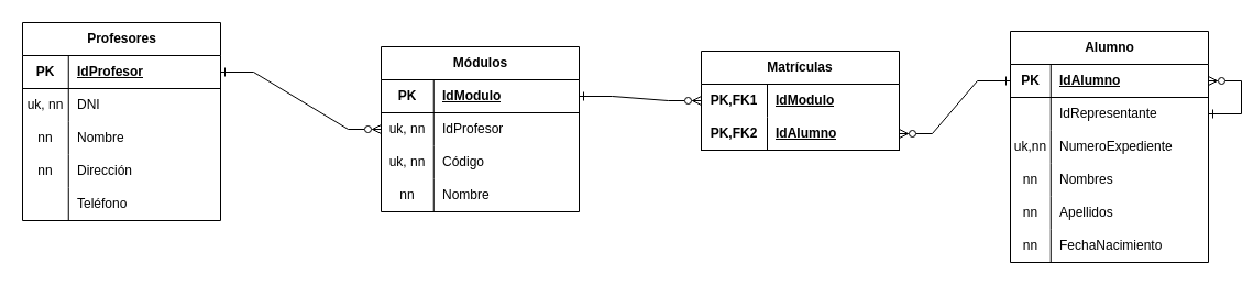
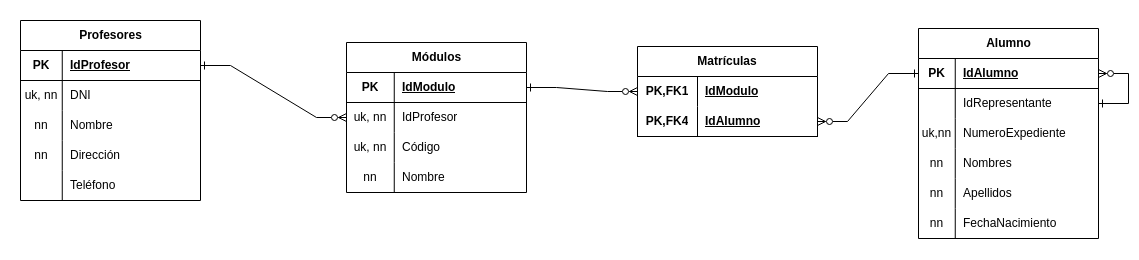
  <mxCell id="0" />
  <mxCell id="1" parent="0" />
  <mxCell id="2" value="Profesores" style="shape=table;startSize=30;container=1;collapsible=1;childLayout=tableLayout;fixedRows=1;rowLines=0;fontStyle=1;align=center;resizeLast=1;html=1;" parent="1" vertex="1"><mxGeometry x="20" y="20" width="180" height="180" as="geometry" /></mxCell>
  <mxCell id="3" value="" style="shape=tableRow;horizontal=0;startSize=0;swimlaneHead=0;swimlaneBody=0;fillColor=none;collapsible=0;dropTarget=0;points=[[0,0.5],[1,0.5]];portConstraint=eastwest;top=0;left=0;right=0;bottom=1;" parent="2" vertex="1"><mxGeometry y="30" width="180" height="30" as="geometry" /></mxCell>
  <mxCell id="4" value="PK" style="shape=partialRectangle;connectable=0;fillColor=none;top=0;left=0;bottom=0;right=0;fontStyle=1;overflow=hidden;whiteSpace=wrap;html=1;" parent="3" vertex="1"><mxGeometry width="41.75" height="30" as="geometry"><mxRectangle width="41.75" height="30" as="alternateBounds" /></mxGeometry></mxCell>
  <mxCell id="5" value="IdProfesor" style="shape=partialRectangle;connectable=0;fillColor=none;top=0;left=0;bottom=0;right=0;align=left;spacingLeft=6;fontStyle=5;overflow=hidden;whiteSpace=wrap;html=1;" parent="3" vertex="1"><mxGeometry x="41.75" width="138.25" height="30" as="geometry"><mxRectangle width="138.25" height="30" as="alternateBounds" /></mxGeometry></mxCell>
  <mxCell id="6" value="" style="shape=tableRow;horizontal=0;startSize=0;swimlaneHead=0;swimlaneBody=0;fillColor=none;collapsible=0;dropTarget=0;points=[[0,0.5],[1,0.5]];portConstraint=eastwest;top=0;left=0;right=0;bottom=0;" parent="2" vertex="1"><mxGeometry y="60" width="180" height="30" as="geometry" /></mxCell>
  <mxCell id="7" value="uk, nn" style="shape=partialRectangle;connectable=0;fillColor=none;top=0;left=0;bottom=0;right=0;editable=1;overflow=hidden;whiteSpace=wrap;html=1;" parent="6" vertex="1"><mxGeometry width="41.75" height="30" as="geometry"><mxRectangle width="41.75" height="30" as="alternateBounds" /></mxGeometry></mxCell>
  <mxCell id="8" value="DNI" style="shape=partialRectangle;connectable=0;fillColor=none;top=0;left=0;bottom=0;right=0;align=left;spacingLeft=6;overflow=hidden;whiteSpace=wrap;html=1;" parent="6" vertex="1"><mxGeometry x="41.75" width="138.25" height="30" as="geometry"><mxRectangle width="138.25" height="30" as="alternateBounds" /></mxGeometry></mxCell>
  <mxCell id="9" value="" style="shape=tableRow;horizontal=0;startSize=0;swimlaneHead=0;swimlaneBody=0;fillColor=none;collapsible=0;dropTarget=0;points=[[0,0.5],[1,0.5]];portConstraint=eastwest;top=0;left=0;right=0;bottom=0;" parent="2" vertex="1"><mxGeometry y="90" width="180" height="30" as="geometry" /></mxCell>
  <mxCell id="10" value="nn" style="shape=partialRectangle;connectable=0;fillColor=none;top=0;left=0;bottom=0;right=0;editable=1;overflow=hidden;whiteSpace=wrap;html=1;" parent="9" vertex="1"><mxGeometry width="41.75" height="30" as="geometry"><mxRectangle width="41.75" height="30" as="alternateBounds" /></mxGeometry></mxCell>
  <mxCell id="11" value="Nombre" style="shape=partialRectangle;connectable=0;fillColor=none;top=0;left=0;bottom=0;right=0;align=left;spacingLeft=6;overflow=hidden;whiteSpace=wrap;html=1;" parent="9" vertex="1"><mxGeometry x="41.75" width="138.25" height="30" as="geometry"><mxRectangle width="138.25" height="30" as="alternateBounds" /></mxGeometry></mxCell>
  <mxCell id="12" value="" style="shape=tableRow;horizontal=0;startSize=0;swimlaneHead=0;swimlaneBody=0;fillColor=none;collapsible=0;dropTarget=0;points=[[0,0.5],[1,0.5]];portConstraint=eastwest;top=0;left=0;right=0;bottom=0;" parent="2" vertex="1"><mxGeometry y="120" width="180" height="30" as="geometry" /></mxCell>
  <mxCell id="13" value="nn" style="shape=partialRectangle;connectable=0;fillColor=none;top=0;left=0;bottom=0;right=0;editable=1;overflow=hidden;whiteSpace=wrap;html=1;" parent="12" vertex="1"><mxGeometry width="41.75" height="30" as="geometry"><mxRectangle width="41.75" height="30" as="alternateBounds" /></mxGeometry></mxCell>
  <mxCell id="14" value="Dirección" style="shape=partialRectangle;connectable=0;fillColor=none;top=0;left=0;bottom=0;right=0;align=left;spacingLeft=6;overflow=hidden;whiteSpace=wrap;html=1;" parent="12" vertex="1"><mxGeometry x="41.75" width="138.25" height="30" as="geometry"><mxRectangle width="138.25" height="30" as="alternateBounds" /></mxGeometry></mxCell>
  <mxCell id="15" value="" style="shape=tableRow;horizontal=0;startSize=0;swimlaneHead=0;swimlaneBody=0;fillColor=none;collapsible=0;dropTarget=0;points=[[0,0.5],[1,0.5]];portConstraint=eastwest;top=0;left=0;right=0;bottom=0;" parent="2" vertex="1"><mxGeometry y="150" width="180" height="30" as="geometry" /></mxCell>
  <mxCell id="16" value="" style="shape=partialRectangle;connectable=0;fillColor=none;top=0;left=0;bottom=0;right=0;editable=1;overflow=hidden;whiteSpace=wrap;html=1;" parent="15" vertex="1"><mxGeometry width="41.75" height="30" as="geometry"><mxRectangle width="41.75" height="30" as="alternateBounds" /></mxGeometry></mxCell>
  <mxCell id="17" value="Teléfono" style="shape=partialRectangle;connectable=0;fillColor=none;top=0;left=0;bottom=0;right=0;align=left;spacingLeft=6;overflow=hidden;whiteSpace=wrap;html=1;" parent="15" vertex="1"><mxGeometry x="41.75" width="138.25" height="30" as="geometry"><mxRectangle width="138.25" height="30" as="alternateBounds" /></mxGeometry></mxCell>
  <mxCell id="18" value="Módulos" style="shape=table;startSize=30;container=1;collapsible=1;childLayout=tableLayout;fixedRows=1;rowLines=0;fontStyle=1;align=center;resizeLast=1;html=1;" parent="1" vertex="1"><mxGeometry x="346" y="42" width="180" height="150" as="geometry" /></mxCell>
  <mxCell id="19" value="" style="shape=tableRow;horizontal=0;startSize=0;swimlaneHead=0;swimlaneBody=0;fillColor=none;collapsible=0;dropTarget=0;points=[[0,0.5],[1,0.5]];portConstraint=eastwest;top=0;left=0;right=0;bottom=1;" parent="18" vertex="1"><mxGeometry y="30" width="180" height="30" as="geometry" /></mxCell>
  <mxCell id="20" value="PK" style="shape=partialRectangle;connectable=0;fillColor=none;top=0;left=0;bottom=0;right=0;fontStyle=1;overflow=hidden;whiteSpace=wrap;html=1;" parent="19" vertex="1"><mxGeometry width="47.75" height="30" as="geometry"><mxRectangle width="47.75" height="30" as="alternateBounds" /></mxGeometry></mxCell>
  <mxCell id="21" value="IdModulo" style="shape=partialRectangle;connectable=0;fillColor=none;top=0;left=0;bottom=0;right=0;align=left;spacingLeft=6;fontStyle=5;overflow=hidden;whiteSpace=wrap;html=1;" parent="19" vertex="1"><mxGeometry x="47.75" width="132.25" height="30" as="geometry"><mxRectangle width="132.25" height="30" as="alternateBounds" /></mxGeometry></mxCell>
  <mxCell id="22" value="" style="shape=tableRow;horizontal=0;startSize=0;swimlaneHead=0;swimlaneBody=0;fillColor=none;collapsible=0;dropTarget=0;points=[[0,0.5],[1,0.5]];portConstraint=eastwest;top=0;left=0;right=0;bottom=0;" parent="18" vertex="1"><mxGeometry y="60" width="180" height="30" as="geometry" /></mxCell>
  <mxCell id="23" value="uk, nn" style="shape=partialRectangle;connectable=0;fillColor=none;top=0;left=0;bottom=0;right=0;editable=1;overflow=hidden;whiteSpace=wrap;html=1;" parent="22" vertex="1"><mxGeometry width="47.75" height="30" as="geometry"><mxRectangle width="47.75" height="30" as="alternateBounds" /></mxGeometry></mxCell>
  <mxCell id="24" value="IdProfesor" style="shape=partialRectangle;connectable=0;fillColor=none;top=0;left=0;bottom=0;right=0;align=left;spacingLeft=6;overflow=hidden;whiteSpace=wrap;html=1;" parent="22" vertex="1"><mxGeometry x="47.75" width="132.25" height="30" as="geometry"><mxRectangle width="132.25" height="30" as="alternateBounds" /></mxGeometry></mxCell>
  <mxCell id="25" value="" style="shape=tableRow;horizontal=0;startSize=0;swimlaneHead=0;swimlaneBody=0;fillColor=none;collapsible=0;dropTarget=0;points=[[0,0.5],[1,0.5]];portConstraint=eastwest;top=0;left=0;right=0;bottom=0;" parent="18" vertex="1"><mxGeometry y="90" width="180" height="30" as="geometry" /></mxCell>
  <mxCell id="26" value="uk, nn" style="shape=partialRectangle;connectable=0;fillColor=none;top=0;left=0;bottom=0;right=0;editable=1;overflow=hidden;whiteSpace=wrap;html=1;" parent="25" vertex="1"><mxGeometry width="47.75" height="30" as="geometry"><mxRectangle width="47.75" height="30" as="alternateBounds" /></mxGeometry></mxCell>
  <mxCell id="27" value="Código" style="shape=partialRectangle;connectable=0;fillColor=none;top=0;left=0;bottom=0;right=0;align=left;spacingLeft=6;overflow=hidden;whiteSpace=wrap;html=1;" parent="25" vertex="1"><mxGeometry x="47.75" width="132.25" height="30" as="geometry"><mxRectangle width="132.25" height="30" as="alternateBounds" /></mxGeometry></mxCell>
  <mxCell id="28" value="" style="shape=tableRow;horizontal=0;startSize=0;swimlaneHead=0;swimlaneBody=0;fillColor=none;collapsible=0;dropTarget=0;points=[[0,0.5],[1,0.5]];portConstraint=eastwest;top=0;left=0;right=0;bottom=0;" parent="18" vertex="1"><mxGeometry y="120" width="180" height="30" as="geometry" /></mxCell>
  <mxCell id="29" value="nn" style="shape=partialRectangle;connectable=0;fillColor=none;top=0;left=0;bottom=0;right=0;editable=1;overflow=hidden;whiteSpace=wrap;html=1;" parent="28" vertex="1"><mxGeometry width="47.75" height="30" as="geometry"><mxRectangle width="47.75" height="30" as="alternateBounds" /></mxGeometry></mxCell>
  <mxCell id="30" value="Nombre" style="shape=partialRectangle;connectable=0;fillColor=none;top=0;left=0;bottom=0;right=0;align=left;spacingLeft=6;overflow=hidden;whiteSpace=wrap;html=1;" parent="28" vertex="1"><mxGeometry x="47.75" width="132.25" height="30" as="geometry"><mxRectangle width="132.25" height="30" as="alternateBounds" /></mxGeometry></mxCell>
  <mxCell id="31" value="Matrículas" style="shape=table;startSize=30;container=1;collapsible=1;childLayout=tableLayout;fixedRows=1;rowLines=0;fontStyle=1;align=center;resizeLast=1;html=1;whiteSpace=wrap;" parent="1" vertex="1"><mxGeometry x="637" y="46" width="180" height="90" as="geometry" /></mxCell>
  <mxCell id="32" value="" style="shape=tableRow;horizontal=0;startSize=0;swimlaneHead=0;swimlaneBody=0;fillColor=none;collapsible=0;dropTarget=0;points=[[0,0.5],[1,0.5]];portConstraint=eastwest;top=0;left=0;right=0;bottom=0;html=1;" parent="31" vertex="1"><mxGeometry y="30" width="180" height="30" as="geometry" /></mxCell>
  <mxCell id="33" value="PK,FK1" style="shape=partialRectangle;connectable=0;fillColor=none;top=0;left=0;bottom=0;right=0;fontStyle=1;overflow=hidden;html=1;whiteSpace=wrap;" parent="32" vertex="1"><mxGeometry width="60" height="30" as="geometry"><mxRectangle width="60" height="30" as="alternateBounds" /></mxGeometry></mxCell>
  <mxCell id="34" value="IdModulo" style="shape=partialRectangle;connectable=0;fillColor=none;top=0;left=0;bottom=0;right=0;align=left;spacingLeft=6;fontStyle=5;overflow=hidden;html=1;whiteSpace=wrap;" parent="32" vertex="1"><mxGeometry x="60" width="120" height="30" as="geometry"><mxRectangle width="120" height="30" as="alternateBounds" /></mxGeometry></mxCell>
  <mxCell id="35" value="" style="shape=tableRow;horizontal=0;startSize=0;swimlaneHead=0;swimlaneBody=0;fillColor=none;collapsible=0;dropTarget=0;points=[[0,0.5],[1,0.5]];portConstraint=eastwest;top=0;left=0;right=0;bottom=1;html=1;" parent="31" vertex="1"><mxGeometry y="60" width="180" height="30" as="geometry" /></mxCell>
- <mxCell id="36" value="PK,FK2" style="shape=partialRectangle;connectable=0;fillColor=none;top=0;left=0;bottom=0;right=0;fontStyle=1;overflow=hidden;html=1;whiteSpace=wrap;" parent="35" vertex="1"><mxGeometry width="60" height="30" as="geometry"><mxRectangle width="60" height="30" as="alternateBounds" /></mxGeometry></mxCell>
+ <mxCell id="36" value="PK,FK4" style="shape=partialRectangle;connectable=0;fillColor=none;top=0;left=0;bottom=0;right=0;fontStyle=1;overflow=hidden;html=1;whiteSpace=wrap;" parent="35" vertex="1"><mxGeometry width="60" height="30" as="geometry"><mxRectangle width="60" height="30" as="alternateBounds" /></mxGeometry></mxCell>
  <mxCell id="37" value="IdAlumno" style="shape=partialRectangle;connectable=0;fillColor=none;top=0;left=0;bottom=0;right=0;align=left;spacingLeft=6;fontStyle=5;overflow=hidden;html=1;whiteSpace=wrap;" parent="35" vertex="1"><mxGeometry x="60" width="120" height="30" as="geometry"><mxRectangle width="120" height="30" as="alternateBounds" /></mxGeometry></mxCell>
  <mxCell id="38" value="Alumno" style="shape=table;startSize=30;container=1;collapsible=1;childLayout=tableLayout;fixedRows=1;rowLines=0;fontStyle=1;align=center;resizeLast=1;html=1;" parent="1" vertex="1"><mxGeometry x="918" y="28" width="180" height="210" as="geometry" /></mxCell>
  <mxCell id="39" value="" style="shape=tableRow;horizontal=0;startSize=0;swimlaneHead=0;swimlaneBody=0;fillColor=none;collapsible=0;dropTarget=0;points=[[0,0.5],[1,0.5]];portConstraint=eastwest;top=0;left=0;right=0;bottom=1;" parent="38" vertex="1"><mxGeometry y="30" width="180" height="30" as="geometry" /></mxCell>
  <mxCell id="40" value="PK" style="shape=partialRectangle;connectable=0;fillColor=none;top=0;left=0;bottom=0;right=0;fontStyle=1;overflow=hidden;whiteSpace=wrap;html=1;" parent="39" vertex="1"><mxGeometry width="36.75" height="30" as="geometry"><mxRectangle width="36.75" height="30" as="alternateBounds" /></mxGeometry></mxCell>
  <mxCell id="41" value="IdAlumno" style="shape=partialRectangle;connectable=0;fillColor=none;top=0;left=0;bottom=0;right=0;align=left;spacingLeft=6;fontStyle=5;overflow=hidden;whiteSpace=wrap;html=1;" parent="39" vertex="1"><mxGeometry x="36.75" width="143.25" height="30" as="geometry"><mxRectangle width="143.25" height="30" as="alternateBounds" /></mxGeometry></mxCell>
  <mxCell id="42" value="" style="shape=tableRow;horizontal=0;startSize=0;swimlaneHead=0;swimlaneBody=0;fillColor=none;collapsible=0;dropTarget=0;points=[[0,0.5],[1,0.5]];portConstraint=eastwest;top=0;left=0;right=0;bottom=0;" parent="38" vertex="1"><mxGeometry y="60" width="180" height="30" as="geometry" /></mxCell>
  <mxCell id="43" value="" style="shape=partialRectangle;connectable=0;fillColor=none;top=0;left=0;bottom=0;right=0;editable=1;overflow=hidden;whiteSpace=wrap;html=1;" parent="42" vertex="1"><mxGeometry width="36.75" height="30" as="geometry"><mxRectangle width="36.75" height="30" as="alternateBounds" /></mxGeometry></mxCell>
  <mxCell id="44" value="IdRepresentante" style="shape=partialRectangle;connectable=0;fillColor=none;top=0;left=0;bottom=0;right=0;align=left;spacingLeft=6;overflow=hidden;whiteSpace=wrap;html=1;" parent="42" vertex="1"><mxGeometry x="36.75" width="143.25" height="30" as="geometry"><mxRectangle width="143.25" height="30" as="alternateBounds" /></mxGeometry></mxCell>
  <mxCell id="45" value="" style="shape=tableRow;horizontal=0;startSize=0;swimlaneHead=0;swimlaneBody=0;fillColor=none;collapsible=0;dropTarget=0;points=[[0,0.5],[1,0.5]];portConstraint=eastwest;top=0;left=0;right=0;bottom=0;" vertex="1" parent="38"><mxGeometry y="90" width="180" height="30" as="geometry" /></mxCell>
  <mxCell id="46" value="uk,nn" style="shape=partialRectangle;connectable=0;fillColor=none;top=0;left=0;bottom=0;right=0;editable=1;overflow=hidden;whiteSpace=wrap;html=1;" vertex="1" parent="45"><mxGeometry width="36.75" height="30" as="geometry"><mxRectangle width="36.75" height="30" as="alternateBounds" /></mxGeometry></mxCell>
  <mxCell id="47" value="NumeroExpediente" style="shape=partialRectangle;connectable=0;fillColor=none;top=0;left=0;bottom=0;right=0;align=left;spacingLeft=6;overflow=hidden;whiteSpace=wrap;html=1;" vertex="1" parent="45"><mxGeometry x="36.75" width="143.25" height="30" as="geometry"><mxRectangle width="143.25" height="30" as="alternateBounds" /></mxGeometry></mxCell>
  <mxCell id="48" value="" style="shape=tableRow;horizontal=0;startSize=0;swimlaneHead=0;swimlaneBody=0;fillColor=none;collapsible=0;dropTarget=0;points=[[0,0.5],[1,0.5]];portConstraint=eastwest;top=0;left=0;right=0;bottom=0;" parent="38" vertex="1"><mxGeometry y="120" width="180" height="30" as="geometry" /></mxCell>
  <mxCell id="49" value="nn" style="shape=partialRectangle;connectable=0;fillColor=none;top=0;left=0;bottom=0;right=0;editable=1;overflow=hidden;whiteSpace=wrap;html=1;" parent="48" vertex="1"><mxGeometry width="36.75" height="30" as="geometry"><mxRectangle width="36.75" height="30" as="alternateBounds" /></mxGeometry></mxCell>
  <mxCell id="50" value="Nombres" style="shape=partialRectangle;connectable=0;fillColor=none;top=0;left=0;bottom=0;right=0;align=left;spacingLeft=6;overflow=hidden;whiteSpace=wrap;html=1;" parent="48" vertex="1"><mxGeometry x="36.75" width="143.25" height="30" as="geometry"><mxRectangle width="143.25" height="30" as="alternateBounds" /></mxGeometry></mxCell>
  <mxCell id="51" value="" style="shape=tableRow;horizontal=0;startSize=0;swimlaneHead=0;swimlaneBody=0;fillColor=none;collapsible=0;dropTarget=0;points=[[0,0.5],[1,0.5]];portConstraint=eastwest;top=0;left=0;right=0;bottom=0;" parent="38" vertex="1"><mxGeometry y="150" width="180" height="30" as="geometry" /></mxCell>
  <mxCell id="52" value="nn" style="shape=partialRectangle;connectable=0;fillColor=none;top=0;left=0;bottom=0;right=0;editable=1;overflow=hidden;whiteSpace=wrap;html=1;" parent="51" vertex="1"><mxGeometry width="36.75" height="30" as="geometry"><mxRectangle width="36.75" height="30" as="alternateBounds" /></mxGeometry></mxCell>
  <mxCell id="53" value="Apellidos" style="shape=partialRectangle;connectable=0;fillColor=none;top=0;left=0;bottom=0;right=0;align=left;spacingLeft=6;overflow=hidden;whiteSpace=wrap;html=1;" parent="51" vertex="1"><mxGeometry x="36.75" width="143.25" height="30" as="geometry"><mxRectangle width="143.25" height="30" as="alternateBounds" /></mxGeometry></mxCell>
  <mxCell id="54" value="" style="shape=tableRow;horizontal=0;startSize=0;swimlaneHead=0;swimlaneBody=0;fillColor=none;collapsible=0;dropTarget=0;points=[[0,0.5],[1,0.5]];portConstraint=eastwest;top=0;left=0;right=0;bottom=0;" parent="38" vertex="1"><mxGeometry y="180" width="180" height="30" as="geometry" /></mxCell>
  <mxCell id="55" value="nn" style="shape=partialRectangle;connectable=0;fillColor=none;top=0;left=0;bottom=0;right=0;editable=1;overflow=hidden;whiteSpace=wrap;html=1;" parent="54" vertex="1"><mxGeometry width="36.75" height="30" as="geometry"><mxRectangle width="36.75" height="30" as="alternateBounds" /></mxGeometry></mxCell>
  <mxCell id="56" value="FechaNacimiento" style="shape=partialRectangle;connectable=0;fillColor=none;top=0;left=0;bottom=0;right=0;align=left;spacingLeft=6;overflow=hidden;whiteSpace=wrap;html=1;" parent="54" vertex="1"><mxGeometry x="36.75" width="143.25" height="30" as="geometry"><mxRectangle width="143.25" height="30" as="alternateBounds" /></mxGeometry></mxCell>
  <mxCell id="57" value="" style="edgeStyle=entityRelationEdgeStyle;fontSize=12;html=1;endArrow=ERzeroToMany;endFill=0;rounded=0;startArrow=ERone;startFill=0;" edge="1" parent="38" source="42" target="39"><mxGeometry width="100" height="100" relative="1" as="geometry"><mxPoint x="-262" y="382" as="sourcePoint" /><mxPoint x="-162" y="282" as="targetPoint" /></mxGeometry></mxCell>
  <mxCell id="58" value="" style="edgeStyle=entityRelationEdgeStyle;fontSize=12;html=1;endArrow=ERone;startArrow=ERzeroToMany;rounded=0;startFill=0;endFill=0;" edge="1" parent="1" source="22" target="3"><mxGeometry width="100" height="100" relative="1" as="geometry"><mxPoint x="-133" y="241" as="sourcePoint" /><mxPoint x="-33" y="141" as="targetPoint" /></mxGeometry></mxCell>
  <mxCell id="59" value="" style="edgeStyle=entityRelationEdgeStyle;fontSize=12;html=1;endArrow=ERzeroToMany;startArrow=ERone;rounded=0;startFill=0;endFill=0;" edge="1" parent="1" source="19" target="32"><mxGeometry width="100" height="100" relative="1" as="geometry"><mxPoint x="597" y="286" as="sourcePoint" /><mxPoint x="697" y="186" as="targetPoint" /></mxGeometry></mxCell>
  <mxCell id="60" value="" style="edgeStyle=entityRelationEdgeStyle;fontSize=12;html=1;endArrow=ERone;startArrow=ERzeroToMany;rounded=0;startFill=0;endFill=0;" edge="1" parent="1" source="35" target="39"><mxGeometry width="100" height="100" relative="1" as="geometry"><mxPoint x="597" y="286" as="sourcePoint" /><mxPoint x="697" y="186" as="targetPoint" /></mxGeometry></mxCell>
